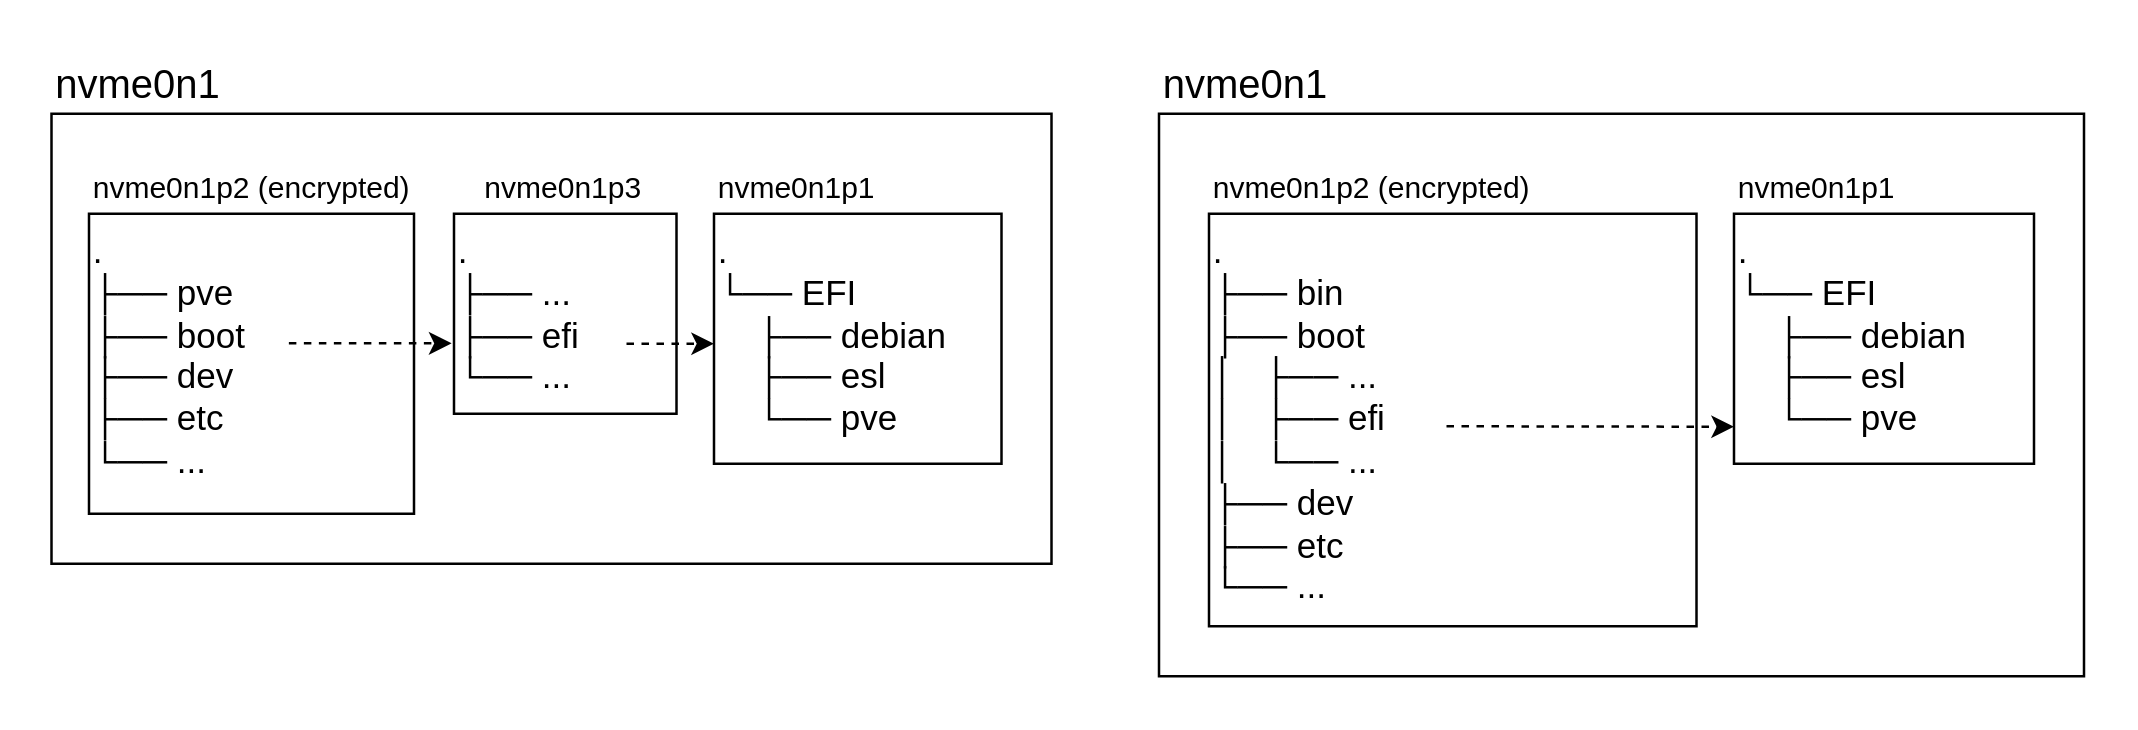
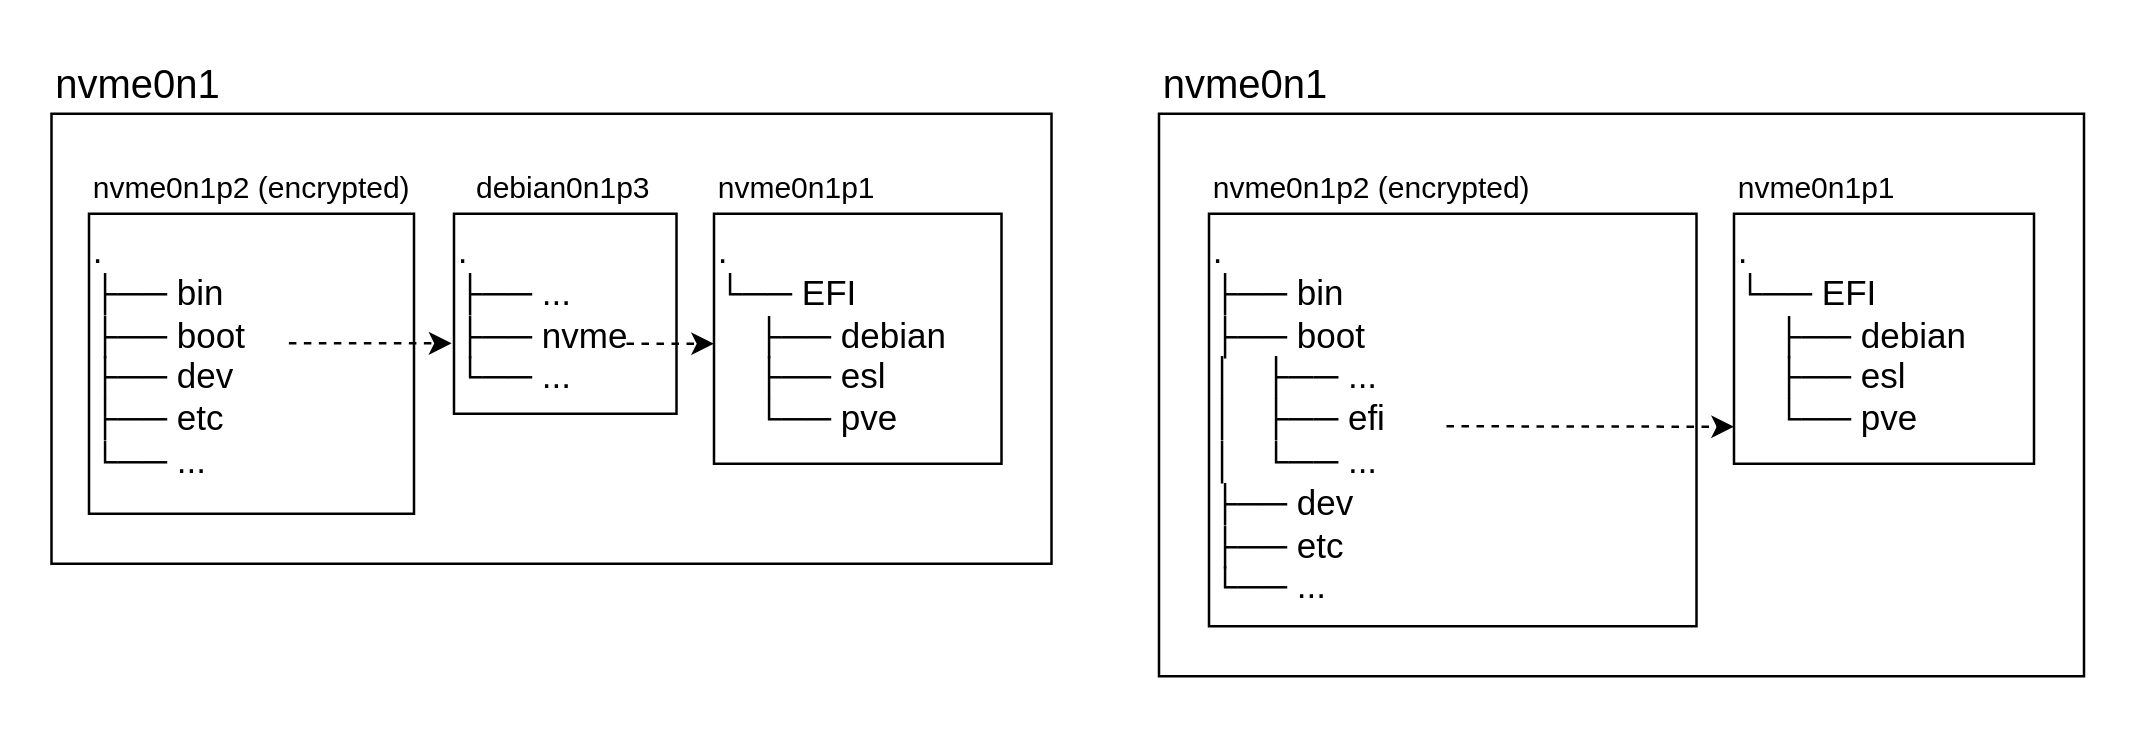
  <mxCell id="0" />
  <mxCell id="1" parent="0" />
  <mxCell id="2" value="" style="rounded=0;whiteSpace=wrap;html=1;fillColor=none;" vertex="1" parent="1"><mxGeometry x="463" y="45" width="370" height="225" as="geometry" /></mxCell>
  <mxCell id="3" value="" style="rounded=0;whiteSpace=wrap;html=1;fillColor=none;" vertex="1" parent="1"><mxGeometry x="20" y="45" width="400" height="180" as="geometry" /></mxCell>
  <mxCell id="4" value="nvme0n1" style="text;html=1;align=left;verticalAlign=middle;whiteSpace=wrap;rounded=0;fontSize=16;" vertex="1" parent="1"><mxGeometry x="20" y="20" width="400" height="25" as="geometry" /></mxCell>
- <mxCell id="5" value="&lt;div align=&quot;left&quot;&gt;.&lt;br&gt;├── pve&lt;br&gt;├── boot&lt;br&gt;├── dev&lt;br&gt;├── etc&lt;br&gt;└── ...&lt;/div&gt;" style="rounded=0;whiteSpace=wrap;html=1;align=left;fontSize=14;verticalAlign=top;fillColor=none;" vertex="1" parent="1"><mxGeometry x="35" y="85" width="130" height="120" as="geometry" /></mxCell>
- <mxCell id="6" value=".&lt;br&gt;├── ...&lt;br&gt;├── efi&lt;br&gt;└── ...&lt;div&gt;&lt;br&gt;&lt;/div&gt;" style="rounded=0;whiteSpace=wrap;html=1;align=left;fontSize=14;verticalAlign=top;fillColor=none;" vertex="1" parent="1"><mxGeometry x="181" y="85" width="89" height="80" as="geometry" /></mxCell>
+ <mxCell id="5" value="&lt;div align=&quot;left&quot;&gt;.&lt;br&gt;├── bin&lt;br&gt;├── boot&lt;br&gt;├── dev&lt;br&gt;├── etc&lt;br&gt;└── ...&lt;/div&gt;" style="rounded=0;whiteSpace=wrap;html=1;align=left;fontSize=14;verticalAlign=top;fillColor=none;" vertex="1" parent="1"><mxGeometry x="35" y="85" width="130" height="120" as="geometry" /></mxCell>
+ <mxCell id="6" value=".&lt;br&gt;├── ...&lt;br&gt;├── nvme&lt;br&gt;└── ...&lt;div&gt;&lt;br&gt;&lt;/div&gt;" style="rounded=0;whiteSpace=wrap;html=1;align=left;fontSize=14;verticalAlign=top;fillColor=none;" vertex="1" parent="1"><mxGeometry x="181" y="85" width="89" height="80" as="geometry" /></mxCell>
  <mxCell id="7" value=".&lt;br&gt;└── EFI&lt;br&gt;&amp;nbsp; &amp;nbsp; ├── debian&lt;br&gt;&amp;nbsp; &amp;nbsp; ├── esl&lt;br&gt;&amp;nbsp; &amp;nbsp; └── pve" style="rounded=0;whiteSpace=wrap;html=1;align=left;fontSize=14;verticalAlign=top;fillColor=none;" vertex="1" parent="1"><mxGeometry x="285" y="85" width="115" height="100" as="geometry" /></mxCell>
  <mxCell id="8" value="" style="endArrow=classic;html=1;rounded=0;exitX=0.615;exitY=0.415;exitDx=0;exitDy=0;exitPerimeter=0;entryX=0.294;entryY=0.464;entryDx=0;entryDy=0;entryPerimeter=0;fontColor=light-dark(#000000,#FF8000);strokeColor=light-dark(#000000,#FF8000);dashed=1;" edge="1" parent="1"><mxGeometry width="50" height="50" relative="1" as="geometry"><mxPoint x="114.95" y="136.8" as="sourcePoint" /><mxPoint x="180.04" y="136.84" as="targetPoint" /></mxGeometry></mxCell>
  <mxCell id="9" value="" style="endArrow=classic;html=1;rounded=0;entryX=0;entryY=0.5;entryDx=0;entryDy=0;fontColor=light-dark(#000000,#FF8000);strokeColor=light-dark(#000000,#FF8000);dashed=1;" edge="1" parent="1"><mxGeometry width="50" height="50" relative="1" as="geometry"><mxPoint x="250" y="137" as="sourcePoint" /><mxPoint x="285" y="137" as="targetPoint" /></mxGeometry></mxCell>
  <mxCell id="10" value="nvme0n1p2 (encrypted)" style="text;html=1;align=left;verticalAlign=middle;whiteSpace=wrap;rounded=0;" vertex="1" parent="1"><mxGeometry x="35" y="65" width="130" height="20" as="geometry" /></mxCell>
- <mxCell id="11" value="nvme0n1p3" style="text;html=1;align=center;verticalAlign=middle;whiteSpace=wrap;rounded=0;" vertex="1" parent="1"><mxGeometry x="180" y="65" width="90" height="20" as="geometry" /></mxCell>
+ <mxCell id="11" value="debian0n1p3" style="text;html=1;align=center;verticalAlign=middle;whiteSpace=wrap;rounded=0;" vertex="1" parent="1"><mxGeometry x="180" y="65" width="90" height="20" as="geometry" /></mxCell>
  <mxCell id="12" value="nvme0n1p1" style="text;html=1;align=left;verticalAlign=middle;whiteSpace=wrap;rounded=0;" vertex="1" parent="1"><mxGeometry x="285" y="65" width="115" height="20" as="geometry" /></mxCell>
  <mxCell id="13" value="&lt;div align=&quot;left&quot;&gt;.&lt;br&gt;├── bin&lt;br&gt;├── boot&lt;br&gt;│&amp;nbsp; &amp;nbsp;├── ...&lt;br&gt;│&amp;nbsp; &amp;nbsp;├── efi&lt;br&gt;│&amp;nbsp; &amp;nbsp;└── ...&lt;br&gt;├── dev&lt;br&gt;├── etc&lt;br&gt;└── ...&lt;/div&gt;" style="rounded=0;whiteSpace=wrap;html=1;align=left;fontSize=14;verticalAlign=top;fillColor=none;" vertex="1" parent="1"><mxGeometry x="483" y="85" width="195" height="165" as="geometry" /></mxCell>
  <mxCell id="14" value=".&lt;br&gt;└── EFI&lt;br&gt;&amp;nbsp; &amp;nbsp; ├── debian&lt;br&gt;&amp;nbsp; &amp;nbsp; ├── esl&lt;br&gt;&amp;nbsp; &amp;nbsp; └── pve" style="rounded=0;whiteSpace=wrap;html=1;align=left;fontSize=14;verticalAlign=top;fillColor=none;" vertex="1" parent="1"><mxGeometry x="693" y="85" width="120" height="100" as="geometry" /></mxCell>
  <mxCell id="15" value="" style="endArrow=classic;html=1;rounded=0;entryX=0;entryY=0.852;entryDx=0;entryDy=0;fontColor=light-dark(#000000,#FF8000);strokeColor=light-dark(#000000,#FF8000);dashed=1;entryPerimeter=0;" edge="1" parent="1" target="14"><mxGeometry width="50" height="50" relative="1" as="geometry"><mxPoint x="578" y="170" as="sourcePoint" /><mxPoint x="648" y="170.24" as="targetPoint" /></mxGeometry></mxCell>
  <mxCell id="16" value="nvme0n1p2 (encrypted)" style="text;html=1;align=left;verticalAlign=middle;whiteSpace=wrap;rounded=0;" vertex="1" parent="1"><mxGeometry x="483" y="65" width="195" height="20" as="geometry" /></mxCell>
  <mxCell id="17" value="&lt;div&gt;nvme0n1p1&lt;/div&gt;" style="text;html=1;align=left;verticalAlign=middle;whiteSpace=wrap;rounded=0;" vertex="1" parent="1"><mxGeometry x="693" y="65" width="120" height="20" as="geometry" /></mxCell>
  <mxCell id="18" value="nvme0n1" style="text;html=1;align=left;verticalAlign=middle;whiteSpace=wrap;rounded=0;fontSize=16;" vertex="1" parent="1"><mxGeometry x="463" y="20" width="367" height="25" as="geometry" /></mxCell>
